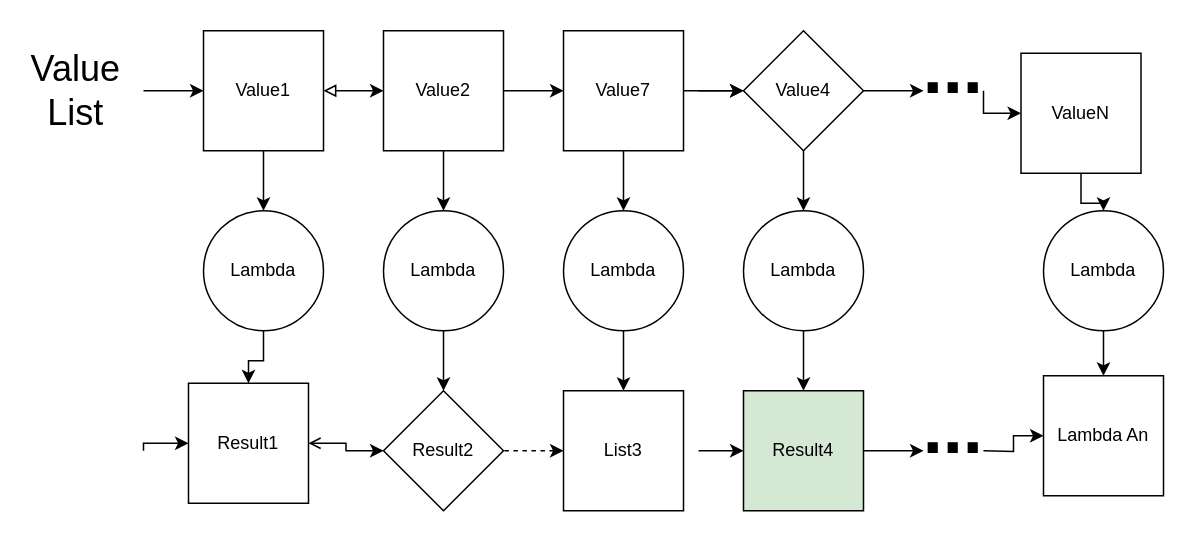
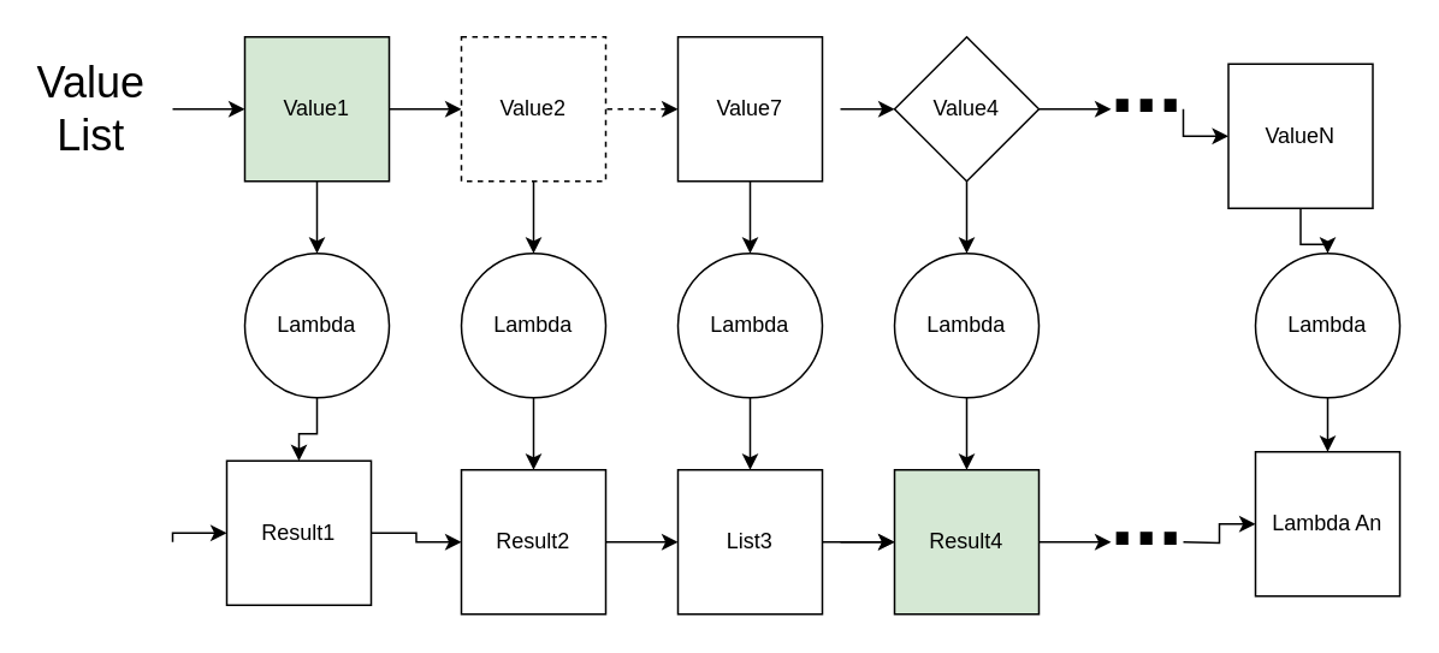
  <mxCell id="0" />
  <mxCell id="1" parent="0" />
  <mxCell id="2" style="edgeStyle=orthogonalEdgeStyle;rounded=0;orthogonalLoop=1;jettySize=auto;html=1;exitX=0;exitY=0.5;exitDx=0;exitDy=0;startArrow=classic;startFill=1;endArrow=none;endFill=0;" parent="1" source="4" edge="1"><mxGeometry relative="1" as="geometry"><mxPoint x="95" y="60" as="targetPoint" /></mxGeometry></mxCell>
  <mxCell id="3" style="edgeStyle=orthogonalEdgeStyle;rounded=0;orthogonalLoop=1;jettySize=auto;html=1;exitX=0.5;exitY=1;exitDx=0;exitDy=0;entryX=0.5;entryY=0;entryDx=0;entryDy=0;startArrow=none;startFill=0;endArrow=classic;endFill=1;" parent="1" source="4" target="21" edge="1"><mxGeometry relative="1" as="geometry" /></mxCell>
- <mxCell id="4" value="Value1" style="whiteSpace=wrap;html=1;aspect=fixed;" parent="1" vertex="1"><mxGeometry x="135" y="20" width="80" height="80" as="geometry" /></mxCell>
- <mxCell id="5" style="edgeStyle=orthogonalEdgeStyle;rounded=0;orthogonalLoop=1;jettySize=auto;html=1;exitX=0;exitY=0.5;exitDx=0;exitDy=0;entryX=1;entryY=0.5;entryDx=0;entryDy=0;startArrow=classic;startFill=1;endArrow=block;endFill=0;" parent="1" source="7" target="4" edge="1"><mxGeometry relative="1" as="geometry" /></mxCell>
+ <mxCell id="4" value="Value1" style="whiteSpace=wrap;html=1;aspect=fixed;fillColor=#d5e8d4;" parent="1" vertex="1"><mxGeometry x="135" y="20" width="80" height="80" as="geometry" /></mxCell>
+ <mxCell id="5" style="edgeStyle=orthogonalEdgeStyle;rounded=0;orthogonalLoop=1;jettySize=auto;html=1;exitX=0;exitY=0.5;exitDx=0;exitDy=0;entryX=1;entryY=0.5;entryDx=0;entryDy=0;startArrow=classic;startFill=1;endArrow=none;endFill=0;" parent="1" source="7" target="4" edge="1"><mxGeometry relative="1" as="geometry" /></mxCell>
  <mxCell id="6" value="" style="edgeStyle=orthogonalEdgeStyle;rounded=0;orthogonalLoop=1;jettySize=auto;html=1;startArrow=none;startFill=0;endArrow=classic;endFill=1;" parent="1" source="7" target="23" edge="1"><mxGeometry relative="1" as="geometry" /></mxCell>
- <mxCell id="7" value="Value2" style="whiteSpace=wrap;html=1;aspect=fixed;" parent="1" vertex="1"><mxGeometry x="255" y="20" width="80" height="80" as="geometry" /></mxCell>
- <mxCell id="8" style="edgeStyle=orthogonalEdgeStyle;rounded=0;orthogonalLoop=1;jettySize=auto;html=1;exitX=0;exitY=0.5;exitDx=0;exitDy=0;entryX=1;entryY=0.5;entryDx=0;entryDy=0;startArrow=classic;startFill=1;endArrow=none;endFill=0;" parent="1" source="11" target="7" edge="1"><mxGeometry relative="1" as="geometry" /></mxCell>
+ <mxCell id="7" value="Value2" style="whiteSpace=wrap;html=1;aspect=fixed;dashed=1;" parent="1" vertex="1"><mxGeometry x="255" y="20" width="80" height="80" as="geometry" /></mxCell>
+ <mxCell id="8" style="edgeStyle=orthogonalEdgeStyle;rounded=0;orthogonalLoop=1;jettySize=auto;html=1;exitX=0;exitY=0.5;exitDx=0;exitDy=0;entryX=1;entryY=0.5;entryDx=0;entryDy=0;startArrow=classic;startFill=1;endArrow=none;endFill=0;dashed=1;" parent="1" source="11" target="7" edge="1"><mxGeometry relative="1" as="geometry" /></mxCell>
  <mxCell id="9" value="" style="edgeStyle=orthogonalEdgeStyle;rounded=0;orthogonalLoop=1;jettySize=auto;html=1;startArrow=none;startFill=0;endArrow=classic;endFill=1;" parent="1" source="11" target="25" edge="1"><mxGeometry relative="1" as="geometry" /></mxCell>
- <mxCell id="10" value="" style="edgeStyle=orthogonalEdgeStyle;rounded=0;orthogonalLoop=1;jettySize=auto;html=1;startArrow=none;startFill=0;endArrow=classic;endFill=1;" parent="1" source="11" target="15" edge="1"><mxGeometry relative="1" as="geometry" /></mxCell>
  <mxCell id="11" value="Value7" style="whiteSpace=wrap;html=1;aspect=fixed;" parent="1" vertex="1"><mxGeometry x="375" y="20" width="80" height="80" as="geometry" /></mxCell>
  <mxCell id="12" style="edgeStyle=orthogonalEdgeStyle;rounded=0;orthogonalLoop=1;jettySize=auto;html=1;exitX=0;exitY=0.5;exitDx=0;exitDy=0;startArrow=classic;startFill=1;endArrow=none;endFill=0;" parent="1" source="15" edge="1"><mxGeometry relative="1" as="geometry"><mxPoint x="465" y="60" as="targetPoint" /></mxGeometry></mxCell>
  <mxCell id="13" style="edgeStyle=orthogonalEdgeStyle;rounded=0;orthogonalLoop=1;jettySize=auto;html=1;exitX=1;exitY=0.5;exitDx=0;exitDy=0;startArrow=none;startFill=0;endArrow=classic;endFill=1;" parent="1" source="15" edge="1"><mxGeometry relative="1" as="geometry"><mxPoint x="615" y="60" as="targetPoint" /></mxGeometry></mxCell>
  <mxCell id="14" value="" style="edgeStyle=orthogonalEdgeStyle;rounded=0;orthogonalLoop=1;jettySize=auto;html=1;startArrow=none;startFill=0;endArrow=classic;endFill=1;" parent="1" source="15" target="27" edge="1"><mxGeometry relative="1" as="geometry" /></mxCell>
  <mxCell id="15" value="Value4" style="rhombus;whiteSpace=wrap;html=1;aspect=fixed;" parent="1" vertex="1"><mxGeometry x="495" y="20" width="80" height="80" as="geometry" /></mxCell>
  <mxCell id="16" style="edgeStyle=orthogonalEdgeStyle;rounded=0;orthogonalLoop=1;jettySize=auto;html=1;exitX=0;exitY=0.5;exitDx=0;exitDy=0;startArrow=classic;startFill=1;endArrow=none;endFill=0;" parent="1" source="18" edge="1"><mxGeometry relative="1" as="geometry"><mxPoint x="655" y="60" as="targetPoint" /></mxGeometry></mxCell>
  <mxCell id="17" value="" style="edgeStyle=orthogonalEdgeStyle;rounded=0;orthogonalLoop=1;jettySize=auto;html=1;startArrow=none;startFill=0;endArrow=classic;endFill=1;" parent="1" source="18" target="29" edge="1"><mxGeometry relative="1" as="geometry" /></mxCell>
  <mxCell id="18" value="ValueN" style="whiteSpace=wrap;html=1;aspect=fixed;" parent="1" vertex="1"><mxGeometry x="680" y="35" width="80" height="80" as="geometry" /></mxCell>
  <mxCell id="19" value="&lt;b&gt;&lt;font style=&quot;font-size: 48px&quot;&gt;...&lt;/font&gt;&lt;/b&gt;" style="text;html=1;strokeColor=none;fillColor=none;align=center;verticalAlign=middle;whiteSpace=wrap;rounded=0;" parent="1" vertex="1"><mxGeometry x="605" y="30" width="60" height="30" as="geometry" /></mxCell>
  <mxCell id="20" value="" style="edgeStyle=orthogonalEdgeStyle;rounded=0;orthogonalLoop=1;jettySize=auto;html=1;" parent="1" source="21" target="32" edge="1"><mxGeometry relative="1" as="geometry" /></mxCell>
  <mxCell id="21" value="Lambda" style="ellipse;whiteSpace=wrap;html=1;aspect=fixed;" parent="1" vertex="1"><mxGeometry x="135" y="140" width="80" height="80" as="geometry" /></mxCell>
  <mxCell id="22" value="" style="edgeStyle=orthogonalEdgeStyle;rounded=0;orthogonalLoop=1;jettySize=auto;html=1;" parent="1" source="23" target="34" edge="1"><mxGeometry relative="1" as="geometry" /></mxCell>
  <mxCell id="23" value="Lambda" style="ellipse;whiteSpace=wrap;html=1;aspect=fixed;" parent="1" vertex="1"><mxGeometry x="255" y="140" width="80" height="80" as="geometry" /></mxCell>
  <mxCell id="24" value="" style="edgeStyle=orthogonalEdgeStyle;rounded=0;orthogonalLoop=1;jettySize=auto;html=1;" parent="1" source="25" target="37" edge="1"><mxGeometry relative="1" as="geometry" /></mxCell>
  <mxCell id="25" value="Lambda" style="ellipse;whiteSpace=wrap;html=1;aspect=fixed;" parent="1" vertex="1"><mxGeometry x="375" y="140" width="80" height="80" as="geometry" /></mxCell>
  <mxCell id="26" value="" style="edgeStyle=orthogonalEdgeStyle;rounded=0;orthogonalLoop=1;jettySize=auto;html=1;" parent="1" source="27" target="40" edge="1"><mxGeometry relative="1" as="geometry" /></mxCell>
  <mxCell id="27" value="Lambda" style="ellipse;whiteSpace=wrap;html=1;aspect=fixed;" parent="1" vertex="1"><mxGeometry x="495" y="140" width="80" height="80" as="geometry" /></mxCell>
  <mxCell id="28" value="" style="edgeStyle=orthogonalEdgeStyle;rounded=0;orthogonalLoop=1;jettySize=auto;html=1;" parent="1" source="29" target="42" edge="1"><mxGeometry relative="1" as="geometry" /></mxCell>
  <mxCell id="29" value="Lambda" style="ellipse;whiteSpace=wrap;html=1;aspect=fixed;" parent="1" vertex="1"><mxGeometry x="695" y="140" width="80" height="80" as="geometry" /></mxCell>
  <mxCell id="30" value="&lt;font style=&quot;font-size: 24px&quot;&gt;Value&lt;br&gt;List&lt;br&gt;&lt;/font&gt;" style="text;html=1;strokeColor=none;fillColor=none;align=center;verticalAlign=middle;whiteSpace=wrap;rounded=0;" parent="1" vertex="1"><mxGeometry x="20" y="45" width="60" height="30" as="geometry" /></mxCell>
  <mxCell id="31" style="edgeStyle=orthogonalEdgeStyle;rounded=0;orthogonalLoop=1;jettySize=auto;html=1;exitX=0;exitY=0.5;exitDx=0;exitDy=0;startArrow=classic;startFill=1;endArrow=none;endFill=0;" parent="1" source="32" edge="1"><mxGeometry relative="1" as="geometry"><mxPoint x="95" y="300" as="targetPoint" /></mxGeometry></mxCell>
  <mxCell id="32" value="Result1" style="whiteSpace=wrap;html=1;aspect=fixed;" parent="1" vertex="1"><mxGeometry x="125" y="255" width="80" height="80" as="geometry" /></mxCell>
- <mxCell id="33" style="edgeStyle=orthogonalEdgeStyle;rounded=0;orthogonalLoop=1;jettySize=auto;html=1;exitX=0;exitY=0.5;exitDx=0;exitDy=0;entryX=1;entryY=0.5;entryDx=0;entryDy=0;startArrow=classic;startFill=1;endArrow=open;endFill=0;" parent="1" source="34" target="32" edge="1"><mxGeometry relative="1" as="geometry" /></mxCell>
- <mxCell id="34" value="&lt;span&gt;Result2&lt;/span&gt;" style="rhombus;whiteSpace=wrap;html=1;aspect=fixed;" parent="1" vertex="1"><mxGeometry x="255" y="260" width="80" height="80" as="geometry" /></mxCell>
- <mxCell id="35" style="edgeStyle=orthogonalEdgeStyle;rounded=0;orthogonalLoop=1;jettySize=auto;html=1;exitX=0;exitY=0.5;exitDx=0;exitDy=0;entryX=1;entryY=0.5;entryDx=0;entryDy=0;startArrow=classic;startFill=1;endArrow=none;endFill=0;dashed=1;" parent="1" source="37" target="34" edge="1"><mxGeometry relative="1" as="geometry" /></mxCell>
+ <mxCell id="33" style="edgeStyle=orthogonalEdgeStyle;rounded=0;orthogonalLoop=1;jettySize=auto;html=1;exitX=0;exitY=0.5;exitDx=0;exitDy=0;entryX=1;entryY=0.5;entryDx=0;entryDy=0;startArrow=classic;startFill=1;endArrow=none;endFill=0;" parent="1" source="34" target="32" edge="1"><mxGeometry relative="1" as="geometry" /></mxCell>
+ <mxCell id="34" value="&lt;span&gt;Result2&lt;/span&gt;" style="whiteSpace=wrap;html=1;aspect=fixed;" parent="1" vertex="1"><mxGeometry x="255" y="260" width="80" height="80" as="geometry" /></mxCell>
+ <mxCell id="35" style="edgeStyle=orthogonalEdgeStyle;rounded=0;orthogonalLoop=1;jettySize=auto;html=1;exitX=0;exitY=0.5;exitDx=0;exitDy=0;entryX=1;entryY=0.5;entryDx=0;entryDy=0;startArrow=classic;startFill=1;endArrow=none;endFill=0;" parent="1" source="37" target="34" edge="1"><mxGeometry relative="1" as="geometry" /></mxCell>
+ <mxCell id="36" value="" style="edgeStyle=orthogonalEdgeStyle;rounded=0;orthogonalLoop=1;jettySize=auto;html=1;startArrow=none;startFill=0;endArrow=classic;endFill=1;" parent="1" source="37" target="40" edge="1"><mxGeometry relative="1" as="geometry" /></mxCell>
  <mxCell id="37" value="&lt;span&gt;List3&lt;/span&gt;" style="whiteSpace=wrap;html=1;aspect=fixed;" parent="1" vertex="1"><mxGeometry x="375" y="260" width="80" height="80" as="geometry" /></mxCell>
  <mxCell id="38" style="edgeStyle=orthogonalEdgeStyle;rounded=0;orthogonalLoop=1;jettySize=auto;html=1;exitX=0;exitY=0.5;exitDx=0;exitDy=0;startArrow=classic;startFill=1;endArrow=none;endFill=0;" parent="1" source="40" edge="1"><mxGeometry relative="1" as="geometry"><mxPoint x="465" y="300" as="targetPoint" /></mxGeometry></mxCell>
  <mxCell id="39" style="edgeStyle=orthogonalEdgeStyle;rounded=0;orthogonalLoop=1;jettySize=auto;html=1;exitX=1;exitY=0.5;exitDx=0;exitDy=0;startArrow=none;startFill=0;endArrow=classic;endFill=1;" parent="1" source="40" edge="1"><mxGeometry relative="1" as="geometry"><mxPoint x="615" y="300" as="targetPoint" /></mxGeometry></mxCell>
  <mxCell id="40" value="&lt;span&gt;Result4&lt;/span&gt;" style="whiteSpace=wrap;html=1;aspect=fixed;fillColor=#d5e8d4;" parent="1" vertex="1"><mxGeometry x="495" y="260" width="80" height="80" as="geometry" /></mxCell>
  <mxCell id="41" style="edgeStyle=orthogonalEdgeStyle;rounded=0;orthogonalLoop=1;jettySize=auto;html=1;exitX=0;exitY=0.5;exitDx=0;exitDy=0;startArrow=classic;startFill=1;endArrow=none;endFill=0;" parent="1" source="42" edge="1"><mxGeometry relative="1" as="geometry"><mxPoint x="655" y="300" as="targetPoint" /></mxGeometry></mxCell>
  <mxCell id="42" value="&lt;span&gt;Lambda An&lt;/span&gt;" style="whiteSpace=wrap;html=1;aspect=fixed;" parent="1" vertex="1"><mxGeometry x="695" y="250" width="80" height="80" as="geometry" /></mxCell>
  <mxCell id="43" value="&lt;b&gt;&lt;font style=&quot;font-size: 48px&quot;&gt;...&lt;/font&gt;&lt;/b&gt;" style="text;html=1;strokeColor=none;fillColor=none;align=center;verticalAlign=middle;whiteSpace=wrap;rounded=0;" parent="1" vertex="1"><mxGeometry x="605" y="270" width="60" height="30" as="geometry" /></mxCell>
